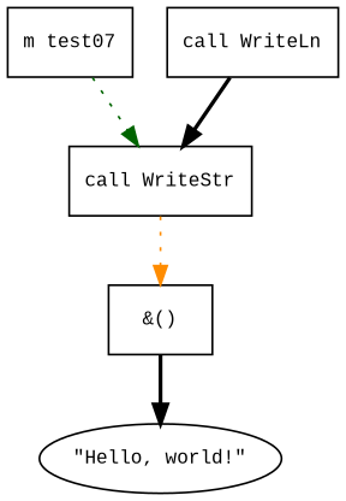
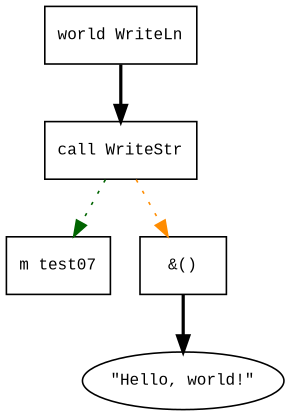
  digraph {
    fontname="Times New Roman"
    fontsize=10
    node [fontname="Courier New" fontsize=10 shape=box]
    edge [color=black fontname="Times New Roman" fontsize=10 style=dotted]
    n1 [label="m test07"]
    n2 [label="call WriteStr"]
    n3 [label="&()"]
    n4 [label="\"Hello, world!\"" shape=ellipse]
-   n5 [label="call WriteLn"]
-   n1 -> n2 [color=darkgreen]
+   n5 [label="world WriteLn"]
+   n2 -> n1 [color=darkgreen]
    n2 -> n3 [color=darkorange]
    n3 -> n4 [style=bold]
    n5 -> n2 [style=bold]
  }
